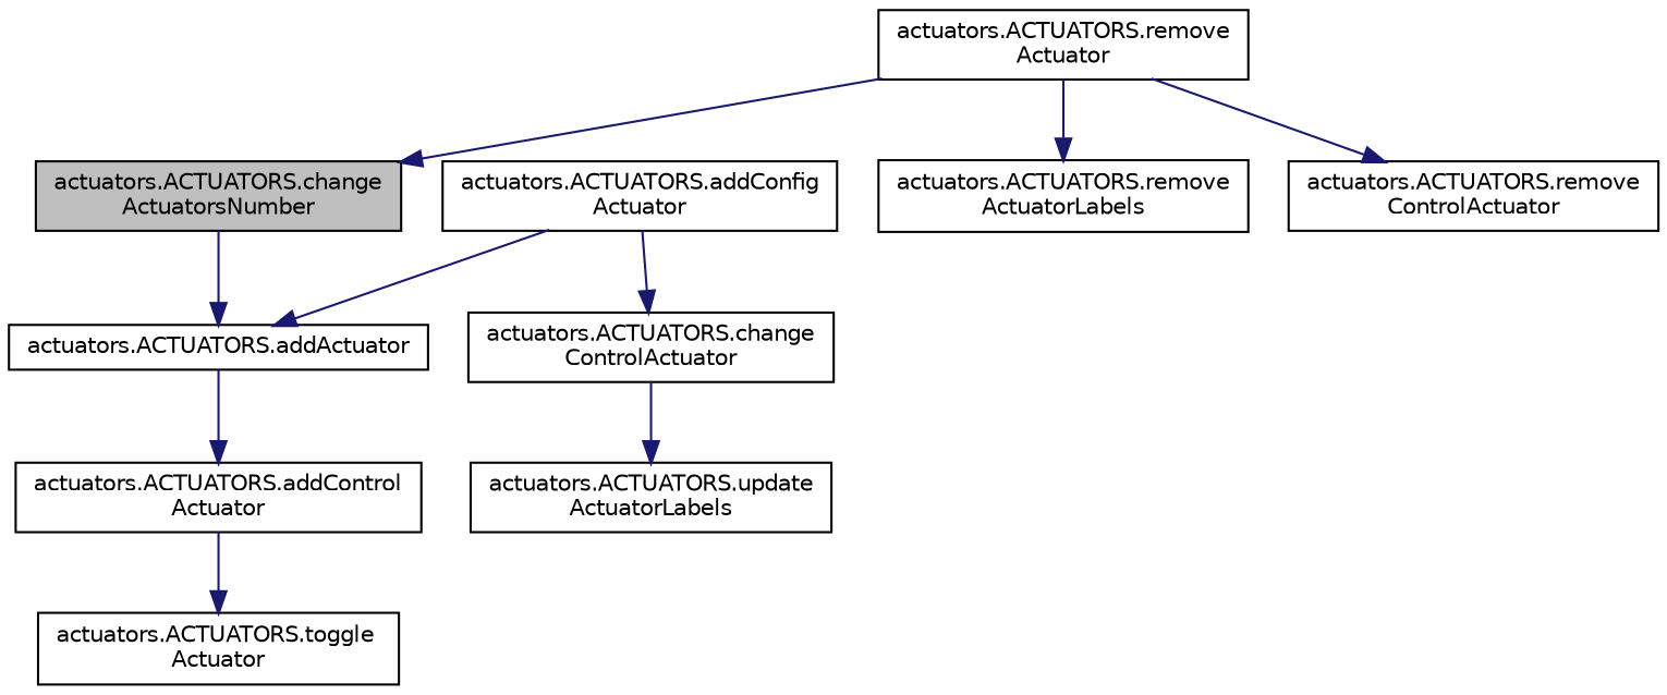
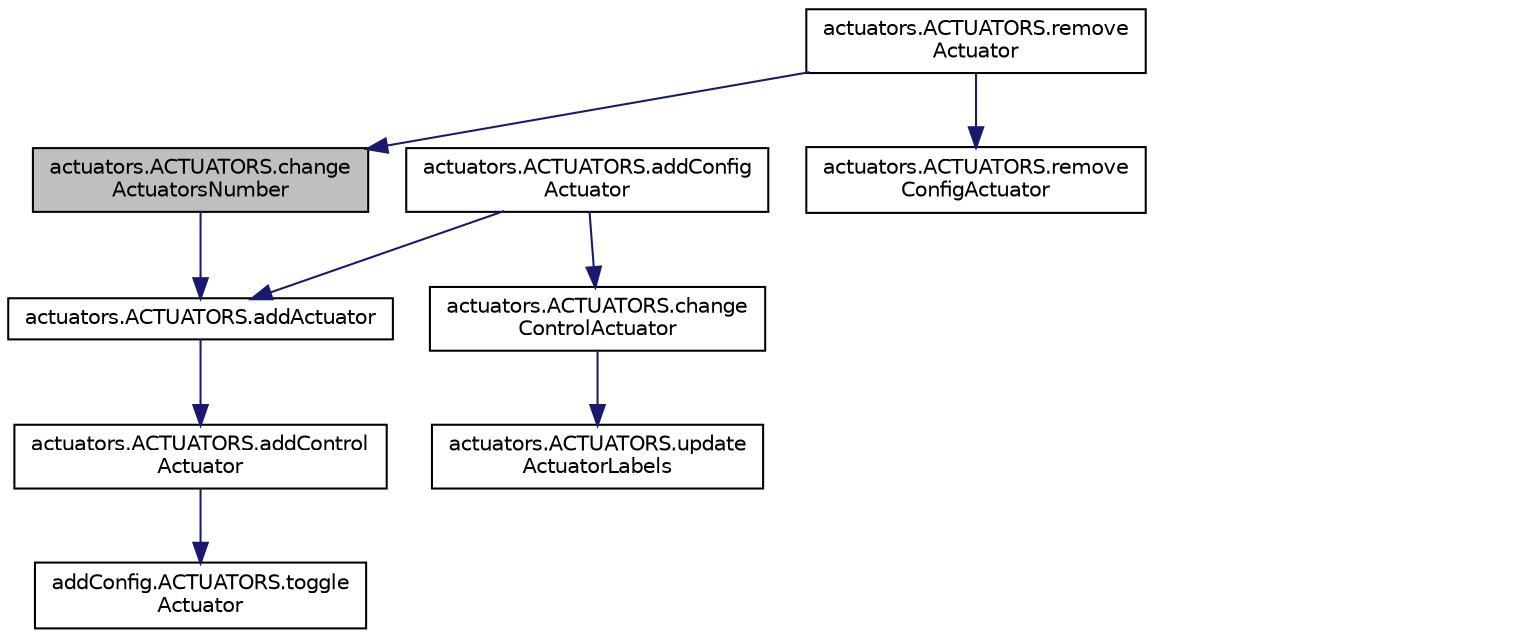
  digraph {
    rankdir=TB
    node [color=black fillcolor=white fontname=Helvetica fontsize=10 shape=record style=filled]
    edge [color=midnightblue fontname=Helvetica fontsize=10 labelfontname=Helvetica labelfontsize=10 style=solid]
    n1 [fillcolor=grey75 fontcolor=black height=0.2 label="actuators.ACTUATORS.change\lActuatorsNumber" width=0.4]
    n2 [height=0.2 label="actuators.ACTUATORS.addActuator" width=0.4]
    n3 [height=0.2 label="actuators.ACTUATORS.addControl\lActuator" width=0.4]
    n4 [height=0.2 label="actuators.ACTUATORS.remove\lActuator" width=0.4]
-   n5 [height=0.2 label="actuators.ACTUATORS.remove\lActuatorLabels" width=0.4]
-   n6 [height=0.2 label="actuators.ACTUATORS.remove\lControlActuator" width=0.4]
+   n5 [height=0.2 label="actuators.ACTUATORS.remove\lConfigActuator" width=0.4]
    n7 [height=0.2 label="actuators.ACTUATORS.addConfig\lActuator" width=0.4]
    n8 [height=0.2 label="actuators.ACTUATORS.change\lControlActuator" width=0.4]
-   n9 [height=0.2 label="actuators.ACTUATORS.toggle\lActuator" width=0.4]
+   n9 [height=0.2 label="addConfig.ACTUATORS.toggle\lActuator" width=0.4]
    n10 [height=0.2 label="actuators.ACTUATORS.update\lActuatorLabels" width=0.4]
    n1 -> n2
    n2 -> n3
    n3 -> n9
    n4 -> n1
    n4 -> n5
-   n4 -> n6
    n7 -> n2
    n7 -> n8
    n8 -> n10
  }
